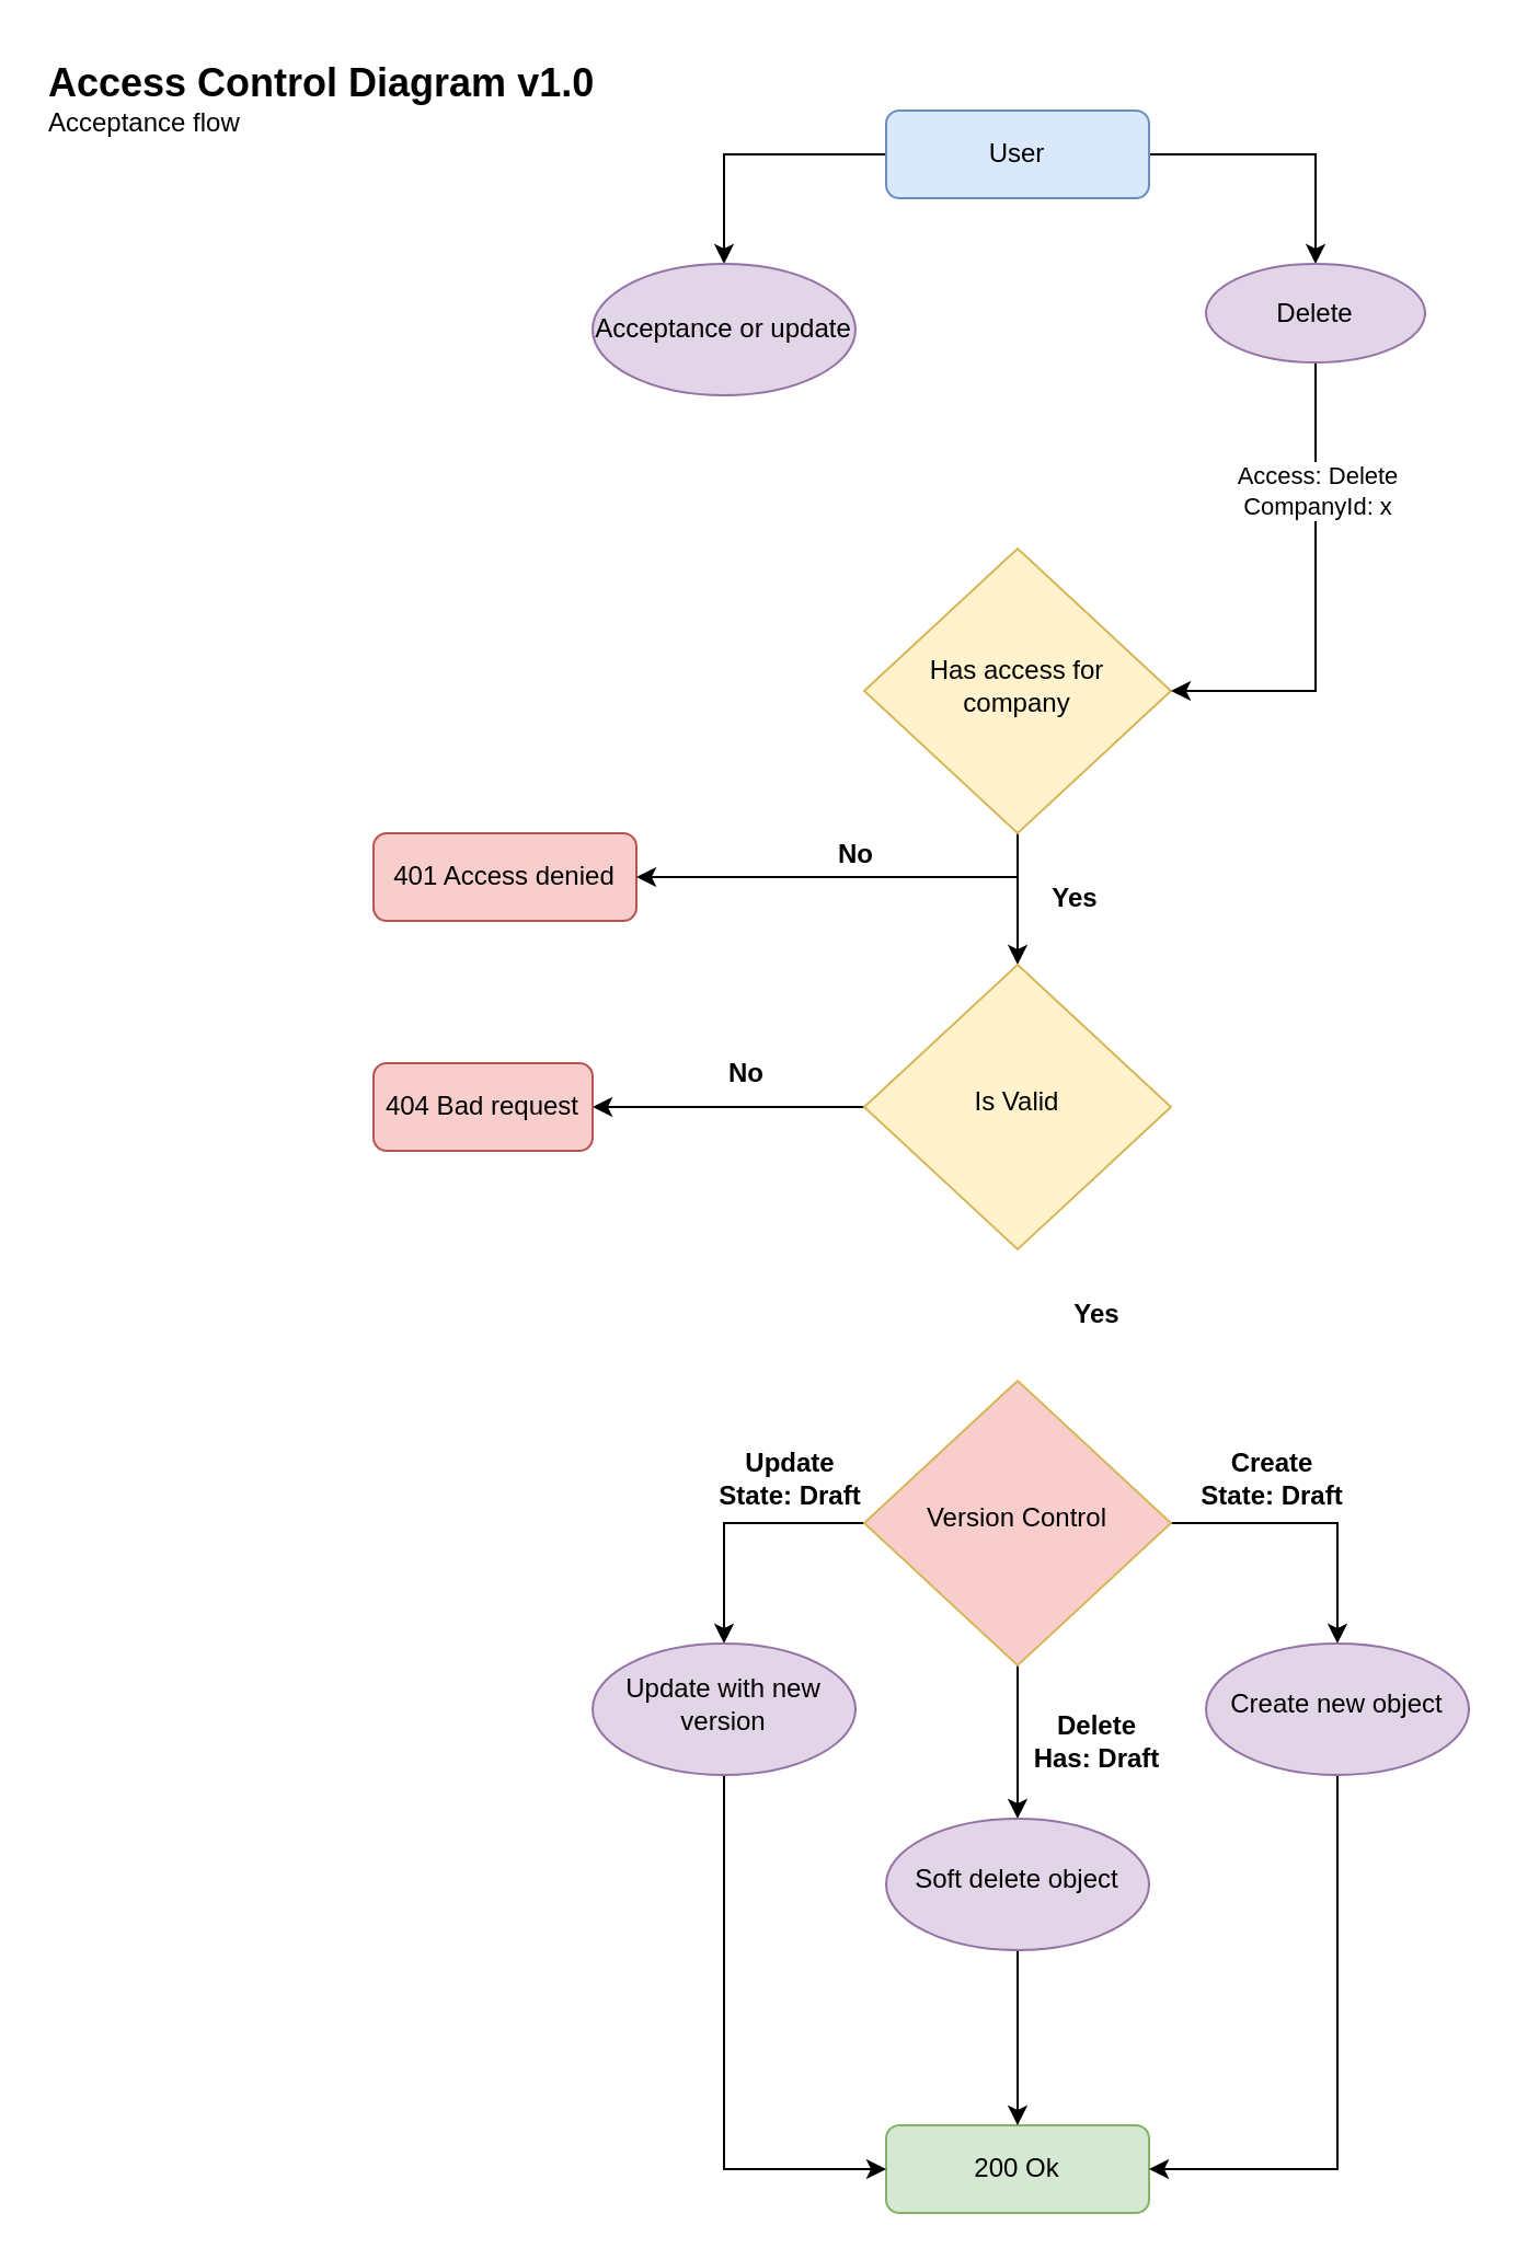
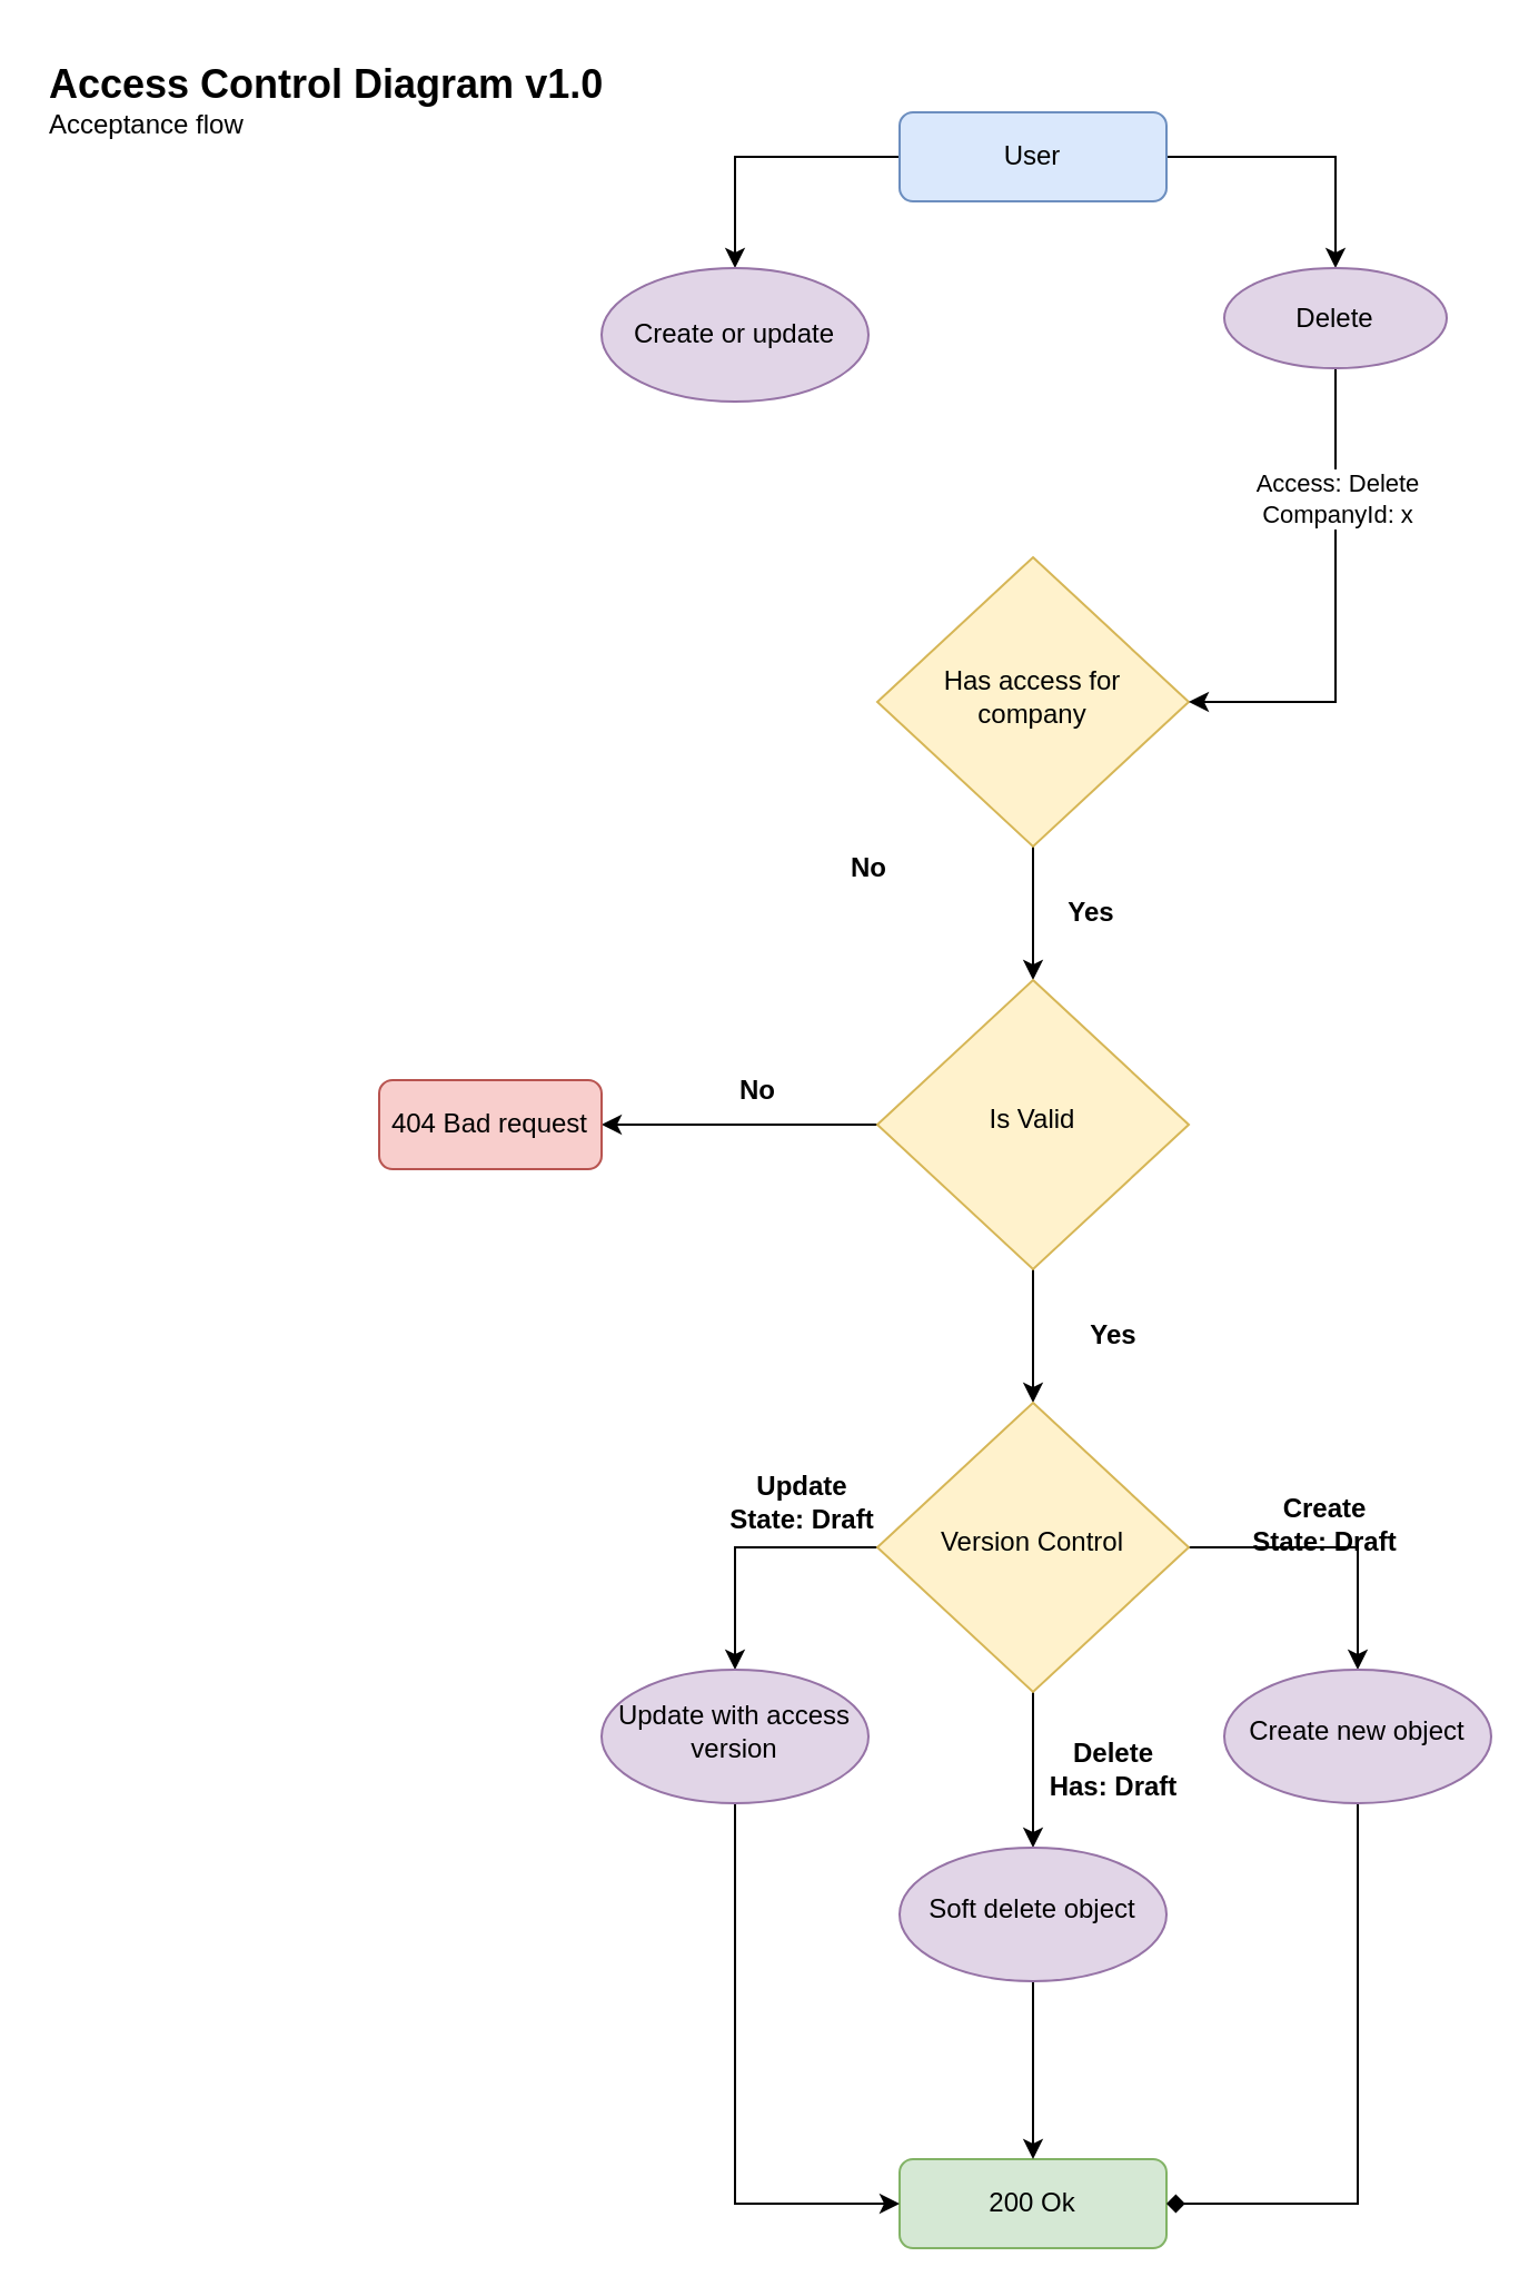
  <mxCell id="0" />
  <mxCell id="1" parent="0" />
  <mxCell id="2" value="" style="edgeStyle=orthogonalEdgeStyle;rounded=0;orthogonalLoop=1;jettySize=auto;html=1;" edge="1" parent="1" source="4" target="13"><mxGeometry relative="1" as="geometry" /></mxCell>
  <mxCell id="3" value="" style="edgeStyle=orthogonalEdgeStyle;rounded=0;orthogonalLoop=1;jettySize=auto;html=1;" edge="1" parent="1" source="4" target="16"><mxGeometry relative="1" as="geometry" /></mxCell>
  <mxCell id="4" value="User" style="rounded=1;whiteSpace=wrap;html=1;fontSize=12;glass=0;strokeWidth=1;shadow=0;fillColor=#dae8fc;strokeColor=#6c8ebf;" parent="1" vertex="1"><mxGeometry x="404" y="50" width="120" height="40" as="geometry" /></mxCell>
  <mxCell id="5" value="200 Ok" style="rounded=1;whiteSpace=wrap;html=1;fontSize=12;glass=0;strokeWidth=1;shadow=0;fillColor=#d5e8d4;strokeColor=#82b366;" parent="1" vertex="1"><mxGeometry x="404" y="970" width="120" height="40" as="geometry" /></mxCell>
- <mxCell id="6" value="401 Access denied" style="rounded=1;whiteSpace=wrap;html=1;fontSize=12;glass=0;strokeWidth=1;shadow=0;fillColor=#f8cecc;strokeColor=#b85450;" parent="1" vertex="1"><mxGeometry x="170" y="380" width="120" height="40" as="geometry" /></mxCell>
- <mxCell id="7" style="edgeStyle=orthogonalEdgeStyle;rounded=0;orthogonalLoop=1;jettySize=auto;html=1;exitX=0.5;exitY=1;exitDx=0;exitDy=0;" edge="1" parent="1" source="9" target="6"><mxGeometry relative="1" as="geometry" /></mxCell>
  <mxCell id="8" style="edgeStyle=orthogonalEdgeStyle;rounded=0;orthogonalLoop=1;jettySize=auto;html=1;exitX=0.5;exitY=1;exitDx=0;exitDy=0;" edge="1" parent="1" source="9" target="12"><mxGeometry relative="1" as="geometry" /></mxCell>
  <mxCell id="9" value="Has access for company" style="rhombus;whiteSpace=wrap;html=1;shadow=0;fontFamily=Helvetica;fontSize=12;align=center;strokeWidth=1;spacing=6;spacingTop=-4;fillColor=#fff2cc;strokeColor=#d6b656;" parent="1" vertex="1"><mxGeometry x="394" y="250" width="140" height="130" as="geometry" /></mxCell>
  <mxCell id="10" style="edgeStyle=orthogonalEdgeStyle;rounded=0;orthogonalLoop=1;jettySize=auto;html=1;exitX=0;exitY=0.5;exitDx=0;exitDy=0;entryX=1;entryY=0.5;entryDx=0;entryDy=0;" edge="1" parent="1" source="12" target="19"><mxGeometry relative="1" as="geometry" /></mxCell>
+ <mxCell id="11" style="edgeStyle=orthogonalEdgeStyle;rounded=0;orthogonalLoop=1;jettySize=auto;html=1;exitX=0.5;exitY=1;exitDx=0;exitDy=0;" edge="1" parent="1" source="12" target="24"><mxGeometry relative="1" as="geometry" /></mxCell>
  <mxCell id="12" value="Is Valid" style="rhombus;whiteSpace=wrap;html=1;shadow=0;fontFamily=Helvetica;fontSize=12;align=center;strokeWidth=1;spacing=6;spacingTop=-4;fillColor=#fff2cc;strokeColor=#d6b656;" parent="1" vertex="1"><mxGeometry x="394" y="440" width="140" height="130" as="geometry" /></mxCell>
- <mxCell id="13" value="Acceptance or update" style="ellipse;whiteSpace=wrap;html=1;rounded=1;glass=0;strokeWidth=1;shadow=0;fillColor=#e1d5e7;strokeColor=#9673a6;" vertex="1" parent="1"><mxGeometry x="270" y="120" width="120" height="60" as="geometry" /></mxCell>
+ <mxCell id="13" value="Create or update" style="ellipse;whiteSpace=wrap;html=1;rounded=1;glass=0;strokeWidth=1;shadow=0;fillColor=#e1d5e7;strokeColor=#9673a6;" vertex="1" parent="1"><mxGeometry x="270" y="120" width="120" height="60" as="geometry" /></mxCell>
  <mxCell id="14" style="edgeStyle=orthogonalEdgeStyle;rounded=0;orthogonalLoop=1;jettySize=auto;html=1;exitX=0.5;exitY=1;exitDx=0;exitDy=0;entryX=1;entryY=0.5;entryDx=0;entryDy=0;" edge="1" parent="1" source="16" target="9"><mxGeometry relative="1" as="geometry" /></mxCell>
  <mxCell id="15" value="&lt;span style=&quot;&quot;&gt;Access: Delete&lt;/span&gt;&lt;br style=&quot;background-color: rgb(248, 249, 250);&quot;&gt;&lt;span style=&quot;&quot;&gt;CompanyId: x&lt;/span&gt;" style="edgeLabel;html=1;align=center;verticalAlign=middle;resizable=0;points=[];" vertex="1" connectable="0" parent="14"><mxGeometry x="-0.262" y="2" relative="1" as="geometry"><mxPoint x="-2" y="-22" as="offset" /></mxGeometry></mxCell>
  <mxCell id="16" value="Delete" style="ellipse;whiteSpace=wrap;html=1;rounded=1;glass=0;strokeWidth=1;shadow=0;fillColor=#e1d5e7;strokeColor=#9673a6;" vertex="1" parent="1"><mxGeometry x="550" y="120" width="100" height="45" as="geometry" /></mxCell>
  <mxCell id="17" value="&lt;b&gt;No&lt;/b&gt;" style="text;html=1;align=center;verticalAlign=middle;resizable=0;points=[];autosize=1;strokeColor=none;fillColor=none;" vertex="1" parent="1"><mxGeometry x="370" y="375" width="40" height="30" as="geometry" /></mxCell>
  <mxCell id="18" value="&lt;b&gt;Yes&lt;/b&gt;" style="text;html=1;align=center;verticalAlign=middle;resizable=0;points=[];autosize=1;strokeColor=none;fillColor=none;" vertex="1" parent="1"><mxGeometry x="470" y="395" width="40" height="30" as="geometry" /></mxCell>
  <mxCell id="19" value="404 Bad request" style="rounded=1;whiteSpace=wrap;html=1;fontSize=12;glass=0;strokeWidth=1;shadow=0;fillColor=#f8cecc;strokeColor=#b85450;" vertex="1" parent="1"><mxGeometry x="170" y="485" width="100" height="40" as="geometry" /></mxCell>
  <mxCell id="20" value="&lt;b&gt;No&lt;/b&gt;" style="text;html=1;align=center;verticalAlign=middle;resizable=0;points=[];autosize=1;strokeColor=none;fillColor=none;" vertex="1" parent="1"><mxGeometry x="320" y="475" width="40" height="30" as="geometry" /></mxCell>
  <mxCell id="21" value="" style="edgeStyle=orthogonalEdgeStyle;rounded=0;orthogonalLoop=1;jettySize=auto;html=1;entryX=0.5;entryY=0;entryDx=0;entryDy=0;" edge="1" parent="1" source="24" target="27"><mxGeometry relative="1" as="geometry" /></mxCell>
  <mxCell id="22" style="edgeStyle=orthogonalEdgeStyle;rounded=0;orthogonalLoop=1;jettySize=auto;html=1;exitX=1;exitY=0.5;exitDx=0;exitDy=0;entryX=0.5;entryY=0;entryDx=0;entryDy=0;" edge="1" parent="1" source="24" target="30"><mxGeometry relative="1" as="geometry" /></mxCell>
  <mxCell id="23" style="edgeStyle=orthogonalEdgeStyle;rounded=0;orthogonalLoop=1;jettySize=auto;html=1;exitX=0.5;exitY=1;exitDx=0;exitDy=0;" edge="1" parent="1" source="24" target="33"><mxGeometry relative="1" as="geometry" /></mxCell>
- <mxCell id="24" value="Version Control" style="rhombus;whiteSpace=wrap;html=1;shadow=0;fontFamily=Helvetica;fontSize=12;align=center;strokeWidth=1;spacing=6;spacingTop=-4;fillColor=#f8cecc;strokeColor=#d6b656;" vertex="1" parent="1"><mxGeometry x="394" y="630" width="140" height="130" as="geometry" /></mxCell>
+ <mxCell id="24" value="Version Control" style="rhombus;whiteSpace=wrap;html=1;shadow=0;fontFamily=Helvetica;fontSize=12;align=center;strokeWidth=1;spacing=6;spacingTop=-4;fillColor=#fff2cc;strokeColor=#d6b656;" vertex="1" parent="1"><mxGeometry x="394" y="630" width="140" height="130" as="geometry" /></mxCell>
  <mxCell id="25" value="&lt;b&gt;Yes&lt;/b&gt;" style="text;html=1;align=center;verticalAlign=middle;resizable=0;points=[];autosize=1;strokeColor=none;fillColor=none;" vertex="1" parent="1"><mxGeometry x="480" y="585" width="40" height="30" as="geometry" /></mxCell>
  <mxCell id="26" style="edgeStyle=orthogonalEdgeStyle;rounded=0;orthogonalLoop=1;jettySize=auto;html=1;exitX=0.5;exitY=1;exitDx=0;exitDy=0;entryX=0;entryY=0.5;entryDx=0;entryDy=0;" edge="1" parent="1" source="27" target="5"><mxGeometry relative="1" as="geometry" /></mxCell>
- <mxCell id="27" value="Update with new version" style="ellipse;whiteSpace=wrap;html=1;shadow=0;strokeWidth=1;spacing=6;spacingTop=-4;fillColor=#e1d5e7;strokeColor=#9673a6;" vertex="1" parent="1"><mxGeometry x="270" y="750" width="120" height="60" as="geometry" /></mxCell>
+ <mxCell id="27" value="Update with access version" style="ellipse;whiteSpace=wrap;html=1;shadow=0;strokeWidth=1;spacing=6;spacingTop=-4;fillColor=#e1d5e7;strokeColor=#9673a6;" vertex="1" parent="1"><mxGeometry x="270" y="750" width="120" height="60" as="geometry" /></mxCell>
  <mxCell id="28" value="&lt;b&gt;Update&lt;br&gt;State: Draft&lt;br&gt;&lt;/b&gt;" style="text;html=1;align=center;verticalAlign=middle;resizable=0;points=[];autosize=1;strokeColor=none;fillColor=none;" vertex="1" parent="1"><mxGeometry x="315" y="655" width="90" height="40" as="geometry" /></mxCell>
- <mxCell id="29" style="edgeStyle=orthogonalEdgeStyle;rounded=0;orthogonalLoop=1;jettySize=auto;html=1;exitX=0.5;exitY=1;exitDx=0;exitDy=0;entryX=1;entryY=0.5;entryDx=0;entryDy=0;" edge="1" parent="1" source="30" target="5"><mxGeometry relative="1" as="geometry" /></mxCell>
+ <mxCell id="29" style="edgeStyle=orthogonalEdgeStyle;rounded=0;orthogonalLoop=1;jettySize=auto;html=1;exitX=0.5;exitY=1;exitDx=0;exitDy=0;entryX=1;entryY=0.5;entryDx=0;entryDy=0;endArrow=diamond;" edge="1" parent="1" source="30" target="5"><mxGeometry relative="1" as="geometry" /></mxCell>
  <mxCell id="30" value="Create new object" style="ellipse;whiteSpace=wrap;html=1;shadow=0;strokeWidth=1;spacing=6;spacingTop=-4;fillColor=#e1d5e7;strokeColor=#9673a6;" vertex="1" parent="1"><mxGeometry x="550" y="750" width="120" height="60" as="geometry" /></mxCell>
- <mxCell id="31" value="&lt;b&gt;Create&lt;br&gt;State: Draft&lt;br&gt;&lt;/b&gt;" style="text;html=1;align=center;verticalAlign=middle;resizable=0;points=[];autosize=1;strokeColor=none;fillColor=none;" vertex="1" parent="1"><mxGeometry x="535" y="655" width="90" height="40" as="geometry" /></mxCell>
+ <mxCell id="31" value="&lt;b&gt;Create&lt;br&gt;State: Draft&lt;br&gt;&lt;/b&gt;" style="text;html=1;align=center;verticalAlign=middle;resizable=0;points=[];autosize=1;strokeColor=none;fillColor=none;" vertex="1" parent="1"><mxGeometry x="550" y="665" width="90" height="40" as="geometry" /></mxCell>
  <mxCell id="32" style="edgeStyle=orthogonalEdgeStyle;rounded=0;orthogonalLoop=1;jettySize=auto;html=1;exitX=0.5;exitY=1;exitDx=0;exitDy=0;" edge="1" parent="1" source="33" target="5"><mxGeometry relative="1" as="geometry" /></mxCell>
  <mxCell id="33" value="Soft delete object" style="ellipse;whiteSpace=wrap;html=1;shadow=0;strokeWidth=1;spacing=6;spacingTop=-4;fillColor=#e1d5e7;strokeColor=#9673a6;" vertex="1" parent="1"><mxGeometry x="404" y="830" width="120" height="60" as="geometry" /></mxCell>
  <mxCell id="34" value="&lt;b&gt;Delete&lt;br&gt;Has: Draft&lt;br&gt;&lt;/b&gt;" style="text;html=1;align=center;verticalAlign=middle;resizable=0;points=[];autosize=1;strokeColor=none;fillColor=none;" vertex="1" parent="1"><mxGeometry x="455" y="775" width="90" height="40" as="geometry" /></mxCell>
  <mxCell id="35" value="&lt;font style=&quot;font-size: 18px;&quot;&gt;&lt;b&gt;Access Control Diagram v1.0&lt;br&gt;&lt;/b&gt;&lt;/font&gt;Acceptance flow" style="text;html=1;resizable=0;autosize=1;align=left;verticalAlign=middle;points=[];fillColor=none;strokeColor=none;rounded=0;" vertex="1" parent="1"><mxGeometry x="20" y="20" width="270" height="50" as="geometry" /></mxCell>
